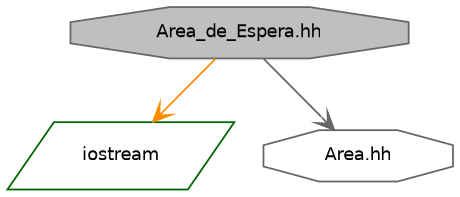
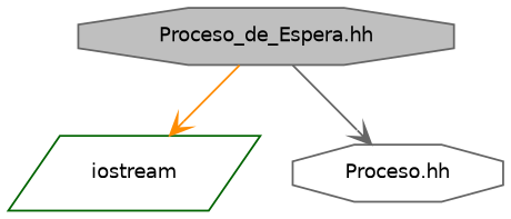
  digraph {
    node [color=gray40 fillcolor=white fontname=Helvetica fontsize=10 shape=octagon style=filled]
    edge [arrowhead=vee fontname=Helvetica fontsize=10 labelfontname=Helvetica labelfontsize=10 style=solid]
-   n1 [fillcolor=grey75 fontcolor=black height=0.2 label="Area_de_Espera.hh" width=0.4]
+   n1 [fillcolor=grey75 fontcolor=black height=0.2 label="Proceso_de_Espera.hh" width=0.4]
    n2 [color=darkgreen height=0.2 label=iostream shape=parallelogram width=0.4]
-   n3 [height=0.2 label="Area.hh" width=0.4]
+   n3 [height=0.2 label="Proceso.hh" width=0.4]
    n1 -> n2 [color=darkorange]
    n1 -> n3 [color=gray40]
  }
